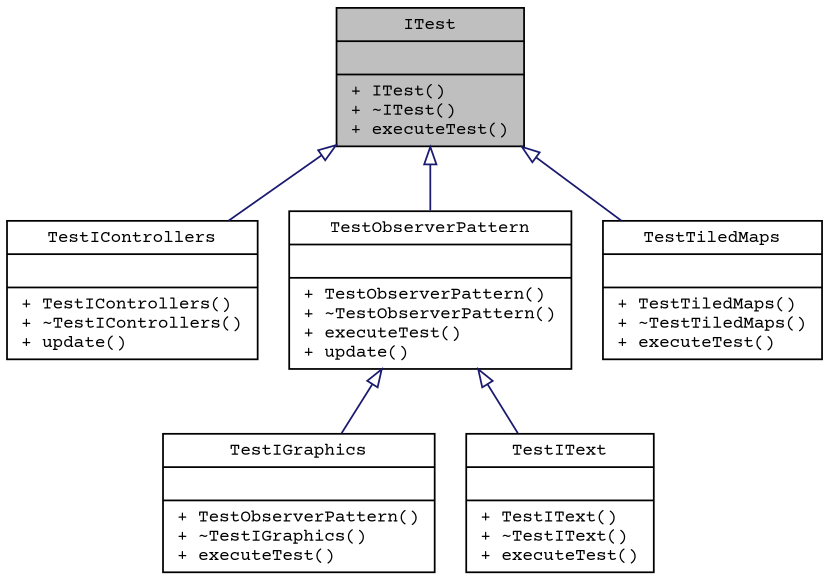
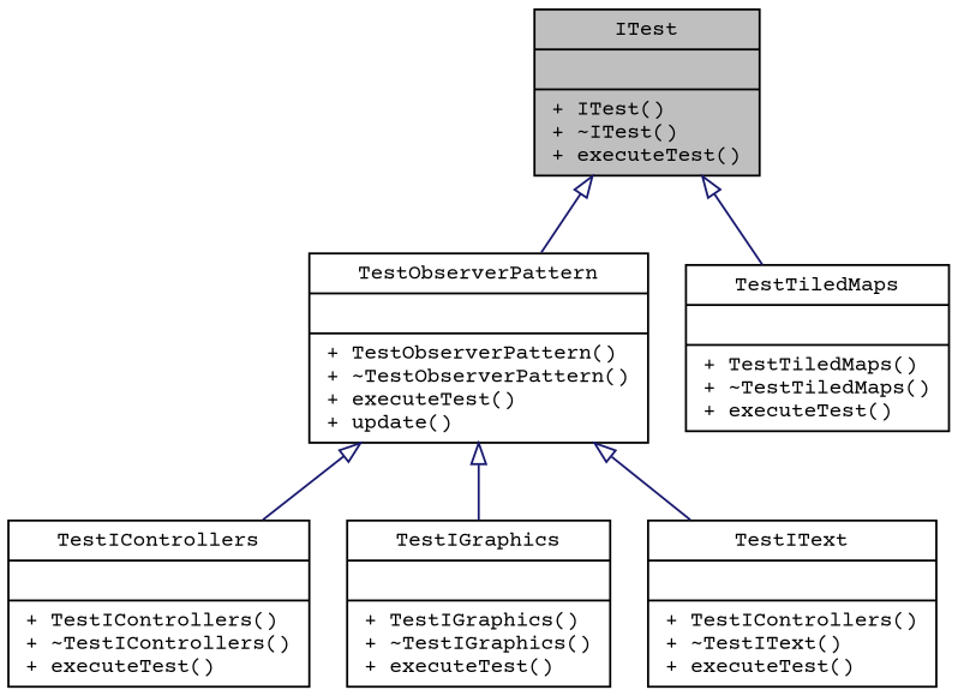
  digraph {
    fontname="Courier Prime"
    node [color=black fillcolor=white fontname="Courier Prime" fontsize=10 shape=record style=filled]
    edge [arrowtail=onormal color=midnightblue dir=back fontname="Courier Prime" fontsize=10 labelfontname=Helvetica labelfontsize=10 style=solid]
    n1 [fillcolor=grey75 fontcolor=black height=0.2 label="{ITest\n||+ ITest()\l+ ~ITest()\l+ executeTest()\l}" width=0.4]
-   n2 [height=0.2 label="{TestIControllers\n||+ TestIControllers()\l+ ~TestIControllers()\l+ update()\l}" width=0.4]
+   n2 [height=0.2 label="{TestIControllers\n||+ TestIControllers()\l+ ~TestIControllers()\l+ executeTest()\l}" width=0.4]
    n3 [height=0.2 label="{TestObserverPattern\n||+ TestObserverPattern()\l+ ~TestObserverPattern()\l+ executeTest()\l+ update()\l}" width=0.4]
    n4 [height=0.2 label="{TestTiledMaps\n||+ TestTiledMaps()\l+ ~TestTiledMaps()\l+ executeTest()\l}" width=0.4]
-   n5 [height=0.2 label="{TestIGraphics\n||+ TestObserverPattern()\l+ ~TestIGraphics()\l+ executeTest()\l}" width=0.4]
-   n6 [height=0.2 label="{TestIText\n||+ TestIText()\l+ ~TestIText()\l+ executeTest()\l}" width=0.4]
-   n1 -> n2
+   n5 [height=0.2 label="{TestIGraphics\n||+ TestIGraphics()\l+ ~TestIGraphics()\l+ executeTest()\l}" width=0.4]
+   n6 [height=0.2 label="{TestIText\n||+ TestIControllers()\l+ ~TestIText()\l+ executeTest()\l}" width=0.4]
+   n3 -> n2
    n1 -> n3
    n1 -> n4
    n3 -> n5
    n3 -> n6
  }
